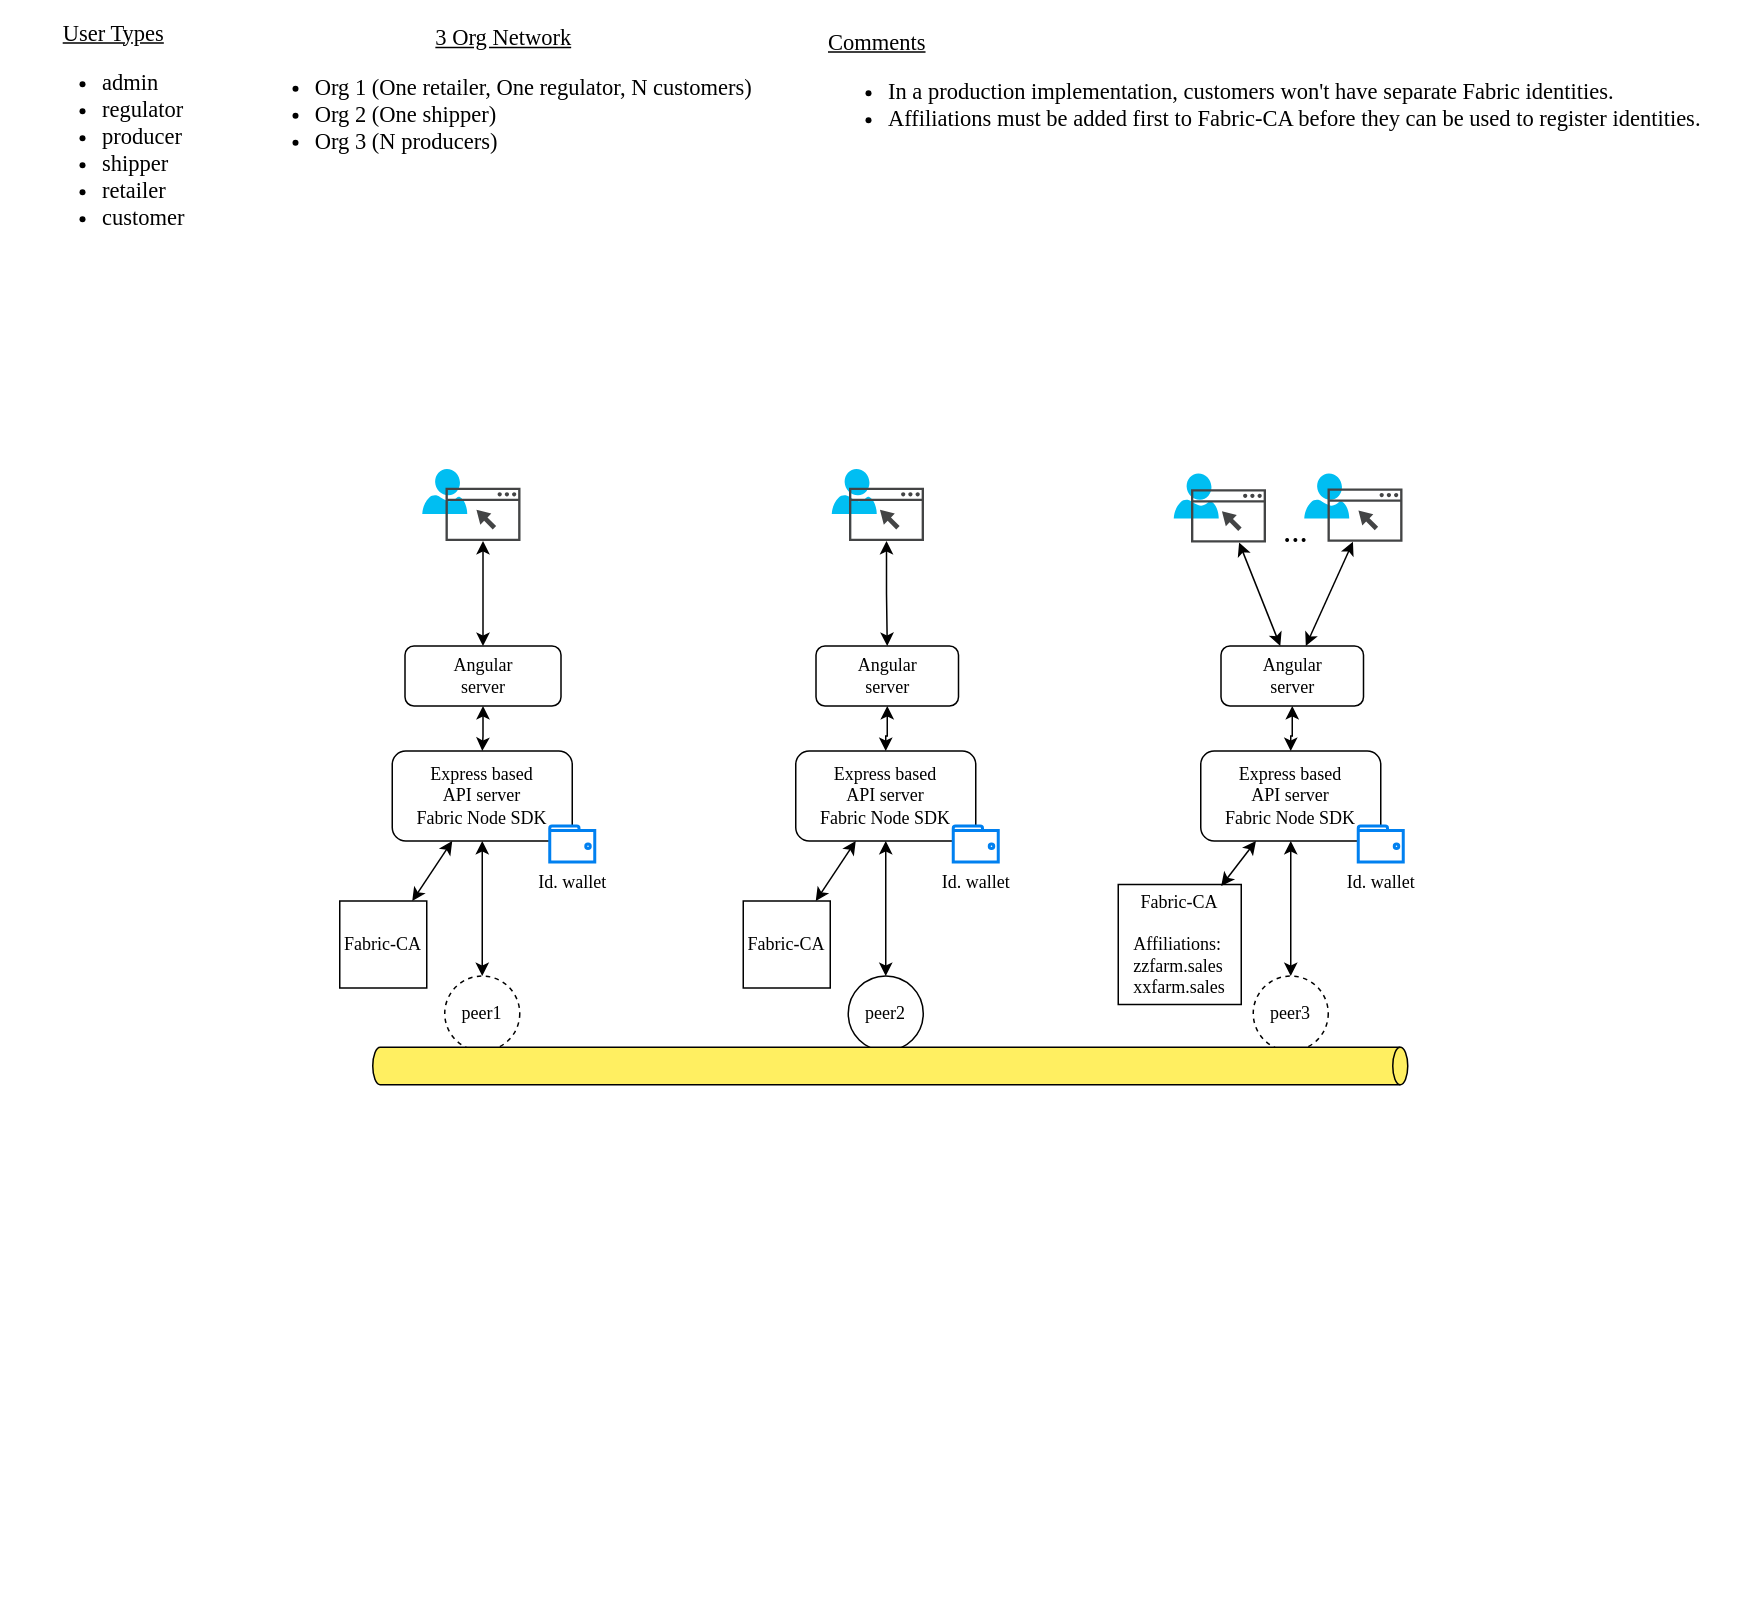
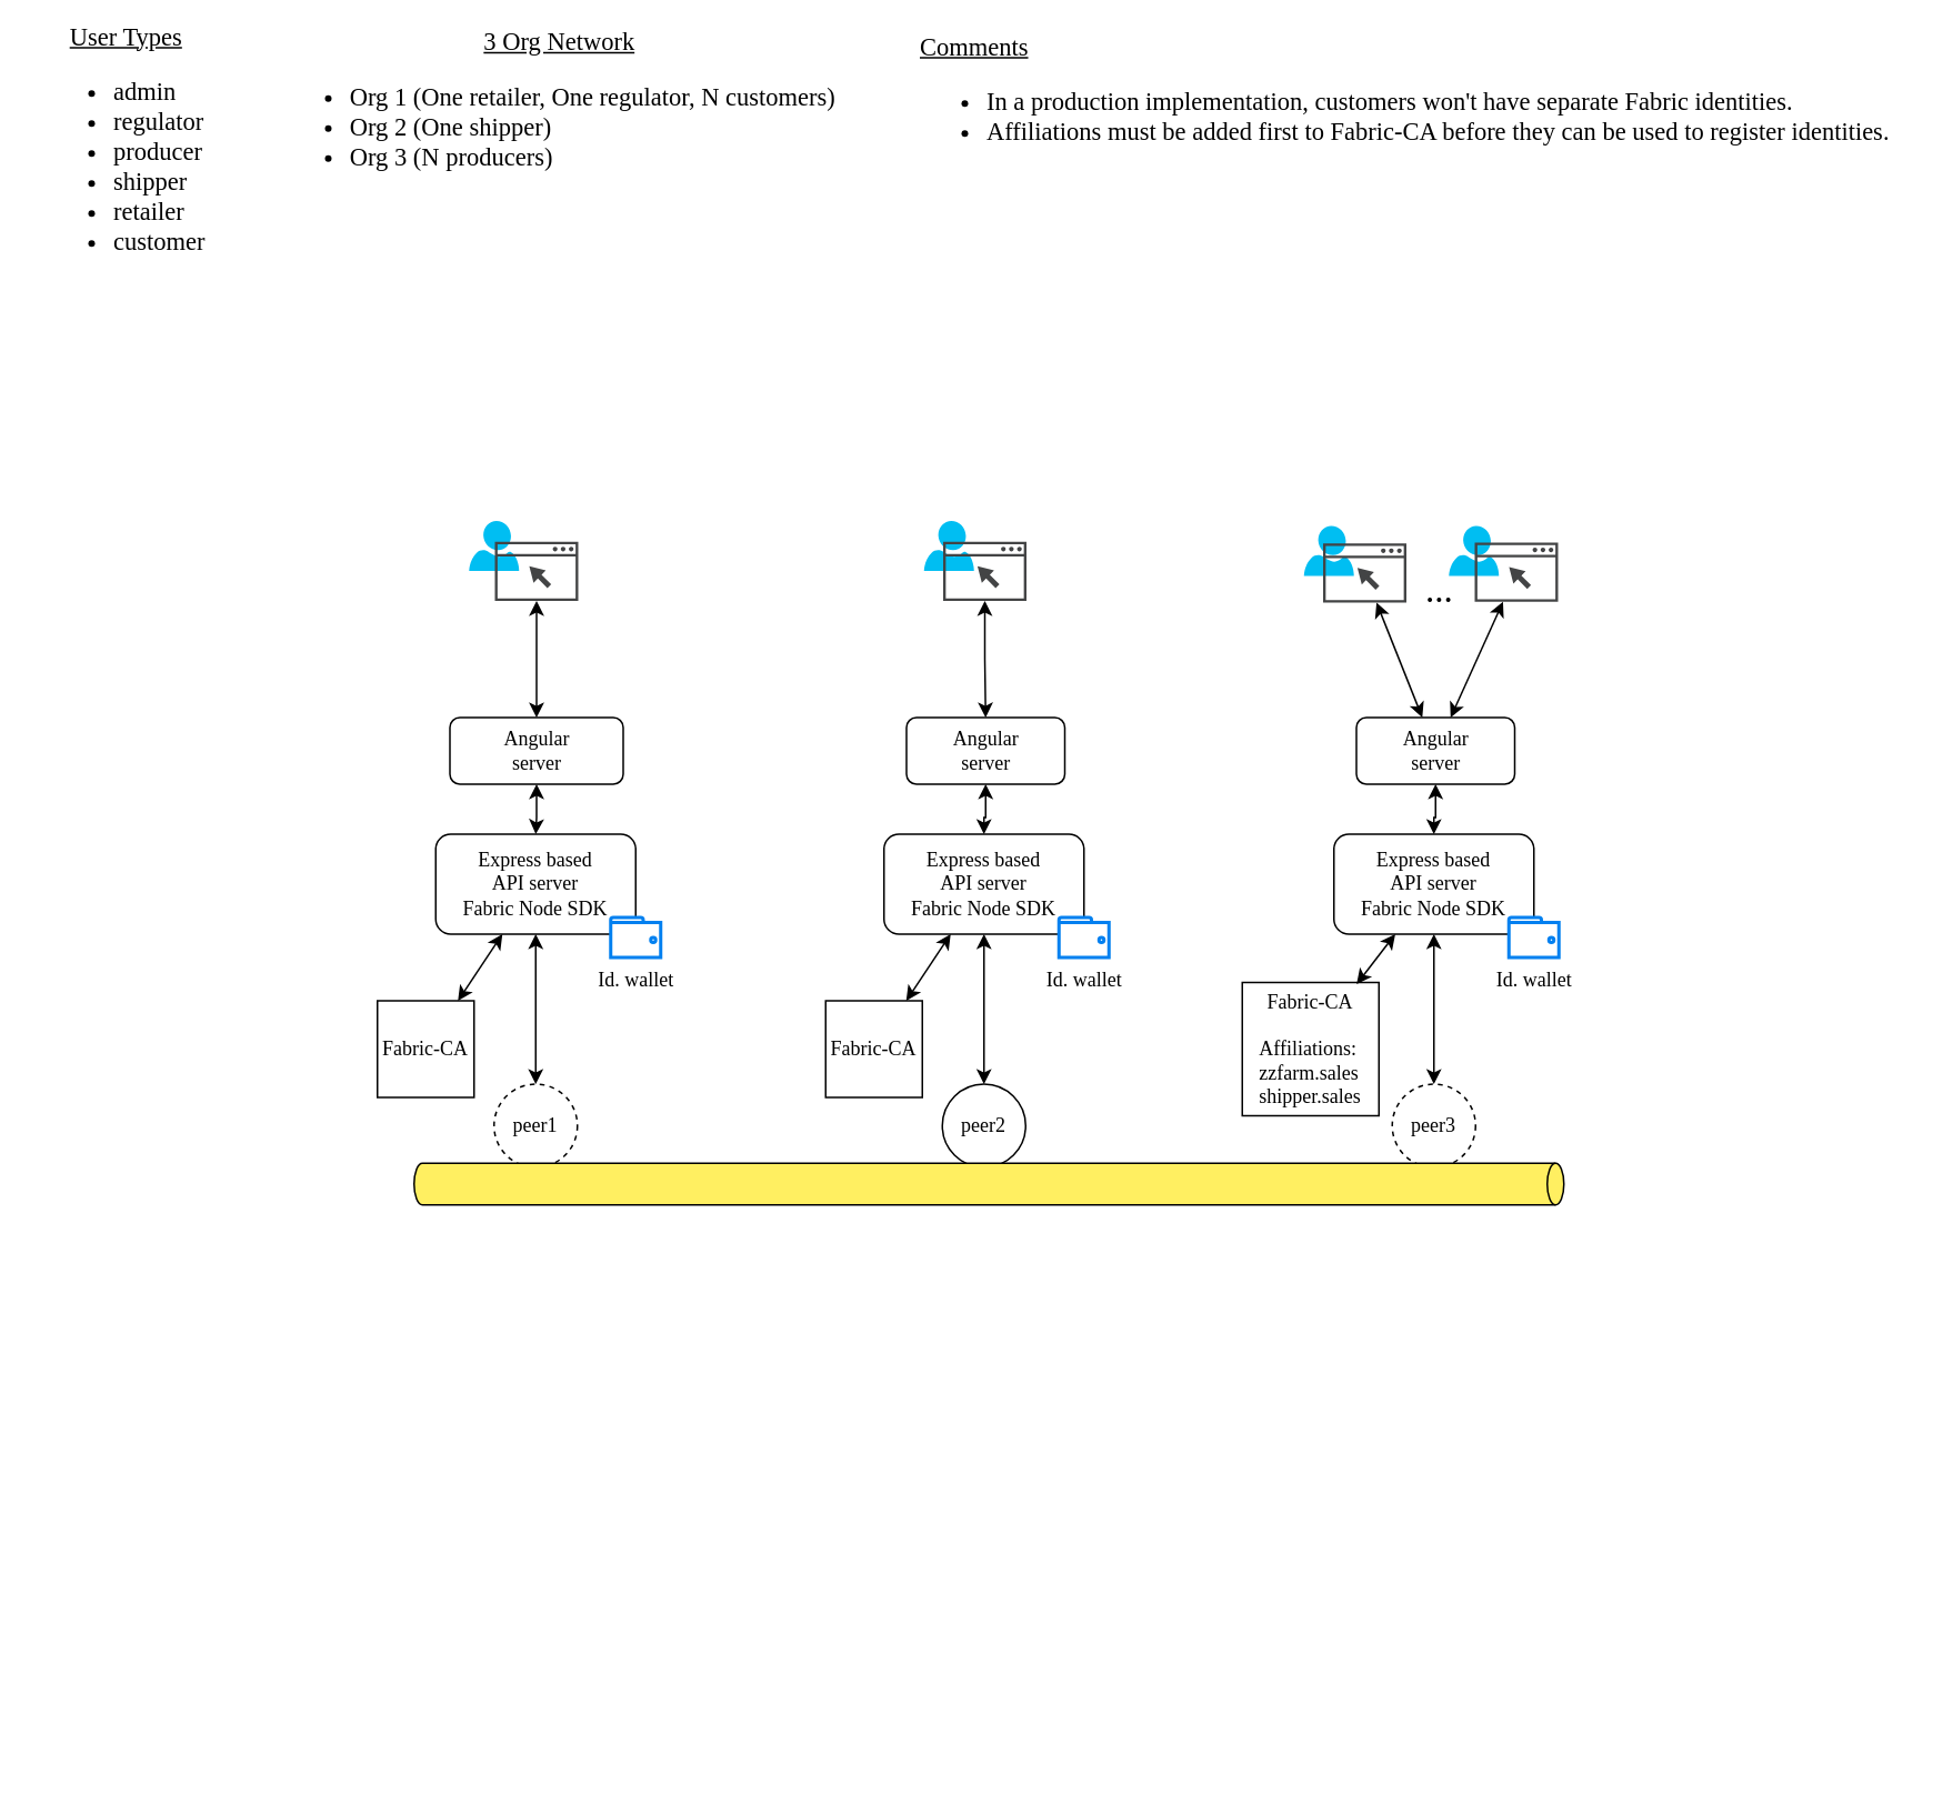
  <mxCell id="0" />
  <mxCell id="1" parent="0" />
  <mxCell id="2" value="peer1" style="ellipse;whiteSpace=wrap;html=1;aspect=fixed;fontFamily=Times New Roman;dashed=1;" vertex="1" parent="1"><mxGeometry x="296" y="650" width="50" height="50" as="geometry" /></mxCell>
  <mxCell id="3" value="" style="edgeStyle=orthogonalEdgeStyle;rounded=0;orthogonalLoop=1;jettySize=auto;html=1;fontFamily=Times New Roman;startArrow=classic;startFill=1;" edge="1" parent="1" source="4" target="2"><mxGeometry relative="1" as="geometry" /></mxCell>
  <mxCell id="4" value="Express based&lt;br&gt;API server&lt;br&gt;Fabric Node SDK" style="rounded=1;whiteSpace=wrap;html=1;fontFamily=Times New Roman;" vertex="1" parent="1"><mxGeometry x="261" y="500" width="120" height="60" as="geometry" /></mxCell>
  <mxCell id="5" value="" style="edgeStyle=orthogonalEdgeStyle;rounded=0;orthogonalLoop=1;jettySize=auto;html=1;fontFamily=Times New Roman;startArrow=classic;startFill=1;" edge="1" parent="1" source="6" target="4"><mxGeometry relative="1" as="geometry" /></mxCell>
  <mxCell id="6" value="Angular&lt;br&gt;server" style="rounded=1;whiteSpace=wrap;html=1;fontFamily=Times New Roman;" vertex="1" parent="1"><mxGeometry x="269.5" y="430" width="104" height="40" as="geometry" /></mxCell>
  <mxCell id="7" value="" style="verticalLabelPosition=bottom;html=1;verticalAlign=top;align=center;strokeColor=none;fillColor=#00BEF2;shape=mxgraph.azure.user;fontFamily=Times New Roman;" vertex="1" parent="1"><mxGeometry x="281" y="312" width="30" height="30" as="geometry" /></mxCell>
  <mxCell id="8" value="" style="edgeStyle=orthogonalEdgeStyle;rounded=0;orthogonalLoop=1;jettySize=auto;html=1;fontFamily=Times New Roman;startArrow=classic;startFill=1;" edge="1" parent="1" source="9" target="6"><mxGeometry relative="1" as="geometry" /></mxCell>
  <mxCell id="9" value="" style="pointerEvents=1;shadow=0;dashed=0;html=1;strokeColor=none;fillColor=#434445;aspect=fixed;labelPosition=center;verticalLabelPosition=bottom;verticalAlign=top;align=center;outlineConnect=0;shape=mxgraph.vvd.web_browser;fontFamily=Times New Roman;" vertex="1" parent="1"><mxGeometry x="296.5" y="324.5" width="50" height="35.5" as="geometry" /></mxCell>
  <mxCell id="10" value="&lt;font style=&quot;font-size: 15px&quot;&gt;&lt;u&gt;User Types&lt;/u&gt;&lt;br&gt;&lt;/font&gt;&lt;div style=&quot;text-align: left ; font-size: 15px&quot;&gt;&lt;ul&gt;&lt;li&gt;&lt;span&gt;&lt;font style=&quot;font-size: 15px&quot;&gt;admin&lt;/font&gt;&lt;/span&gt;&lt;/li&gt;&lt;li&gt;&lt;span&gt;&lt;font style=&quot;font-size: 15px&quot;&gt;regulator&lt;/font&gt;&lt;/span&gt;&lt;/li&gt;&lt;li&gt;&lt;span&gt;&lt;font style=&quot;font-size: 15px&quot;&gt;producer&lt;/font&gt;&lt;/span&gt;&lt;/li&gt;&lt;li&gt;&lt;span&gt;&lt;font style=&quot;font-size: 15px&quot;&gt;shipper&lt;/font&gt;&lt;/span&gt;&lt;/li&gt;&lt;li&gt;&lt;span&gt;&lt;font style=&quot;font-size: 15px&quot;&gt;retailer&lt;/font&gt;&lt;/span&gt;&lt;/li&gt;&lt;li&gt;&lt;span&gt;&lt;font style=&quot;font-size: 15px&quot;&gt;customer&lt;/font&gt;&lt;/span&gt;&lt;/li&gt;&lt;/ul&gt;&lt;/div&gt;" style="text;html=1;align=center;verticalAlign=middle;resizable=0;points=[];autosize=1;fontFamily=Times New Roman;" vertex="1" parent="1"><mxGeometry x="20" y="25" width="110" height="130" as="geometry" /></mxCell>
  <mxCell id="11" value="&lt;font style=&quot;font-size: 15px&quot;&gt;&lt;u&gt;3 Org Network&lt;br&gt;&lt;/u&gt;&lt;/font&gt;&lt;div style=&quot;text-align: left ; font-size: 15px&quot;&gt;&lt;ul&gt;&lt;li&gt;&lt;span&gt;&lt;font style=&quot;font-size: 15px&quot;&gt;Org 1 (One retailer, One regulator, N&amp;nbsp;&lt;/font&gt;&lt;/span&gt;&lt;font&gt;customers)&lt;/font&gt;&lt;/li&gt;&lt;li&gt;Org 2 (One shipper)&lt;/li&gt;&lt;li&gt;Org 3 (N producers)&lt;/li&gt;&lt;/ul&gt;&lt;div&gt;&lt;font&gt;&lt;br&gt;&lt;/font&gt;&lt;/div&gt;&lt;/div&gt;" style="text;html=1;align=center;verticalAlign=middle;resizable=0;points=[];autosize=1;fontFamily=Times New Roman;" vertex="1" parent="1"><mxGeometry x="160" y="20" width="350" height="110" as="geometry" /></mxCell>
  <mxCell id="12" value="&lt;div&gt;&lt;span style=&quot;font-size: 15px&quot;&gt;&lt;u&gt;Comments&lt;/u&gt;&lt;/span&gt;&lt;/div&gt;&lt;font style=&quot;font-size: 15px&quot;&gt;&lt;ul&gt;&lt;li&gt;&lt;font style=&quot;font-size: 15px&quot;&gt;&lt;span&gt;In a production implementation, customers won't have separate Fabric identities.&lt;/span&gt;&lt;/font&gt;&lt;/li&gt;&lt;li&gt;&lt;font style=&quot;font-size: 15px&quot;&gt;Affiliations must be added first to Fabric-CA before they can be used to register identities.&amp;nbsp;&amp;nbsp;&lt;/font&gt;&lt;/li&gt;&lt;/ul&gt;&lt;/font&gt;" style="text;html=1;align=left;verticalAlign=middle;resizable=0;points=[];autosize=1;fontFamily=Times New Roman;" vertex="1" parent="1"><mxGeometry x="550" y="20" width="600" height="80" as="geometry" /></mxCell>
  <mxCell id="13" value="" style="rounded=0;orthogonalLoop=1;jettySize=auto;html=1;fontFamily=Times New Roman;startArrow=classic;startFill=1;" edge="1" parent="1" source="14" target="4"><mxGeometry relative="1" as="geometry" /></mxCell>
  <mxCell id="14" value="&lt;div style=&quot;text-align: left&quot;&gt;&lt;span&gt;Fabric-CA&lt;/span&gt;&lt;/div&gt;&lt;div style=&quot;text-align: left&quot;&gt;&lt;/div&gt;" style="whiteSpace=wrap;html=1;aspect=fixed;fontFamily=Times New Roman;" vertex="1" parent="1"><mxGeometry x="226" y="600" width="58" height="58" as="geometry" /></mxCell>
  <mxCell id="15" value="Id. wallet" style="html=1;verticalLabelPosition=bottom;align=center;labelBackgroundColor=#ffffff;verticalAlign=top;strokeWidth=2;strokeColor=#0080F0;shadow=0;dashed=0;shape=mxgraph.ios7.icons.wallet;fontFamily=Times New Roman;" vertex="1" parent="1"><mxGeometry x="366" y="550" width="30" height="24" as="geometry" /></mxCell>
  <mxCell id="16" value="Channel 1" style="text;html=1;align=center;verticalAlign=middle;resizable=0;points=[];autosize=1;fontFamily=Times New Roman;" vertex="1" parent="1"><mxGeometry x="555" y="700" width="60" height="20" as="geometry" /></mxCell>
  <mxCell id="17" value="peer2" style="ellipse;whiteSpace=wrap;html=1;aspect=fixed;fontFamily=Times New Roman;" vertex="1" parent="1"><mxGeometry x="565" y="650" width="50" height="50" as="geometry" /></mxCell>
  <mxCell id="18" value="" style="edgeStyle=orthogonalEdgeStyle;rounded=0;orthogonalLoop=1;jettySize=auto;html=1;fontFamily=Times New Roman;startArrow=classic;startFill=1;" edge="1" parent="1" source="19" target="17"><mxGeometry relative="1" as="geometry" /></mxCell>
  <mxCell id="19" value="Express based&lt;br&gt;API server&lt;br&gt;Fabric Node SDK" style="rounded=1;whiteSpace=wrap;html=1;fontFamily=Times New Roman;" vertex="1" parent="1"><mxGeometry x="530" y="500" width="120" height="60" as="geometry" /></mxCell>
  <mxCell id="20" value="" style="edgeStyle=orthogonalEdgeStyle;rounded=0;orthogonalLoop=1;jettySize=auto;html=1;fontFamily=Times New Roman;startArrow=classic;startFill=1;" edge="1" parent="1" source="21" target="19"><mxGeometry relative="1" as="geometry" /></mxCell>
  <mxCell id="21" value="Angular&lt;br&gt;server" style="rounded=1;whiteSpace=wrap;html=1;fontFamily=Times New Roman;" vertex="1" parent="1"><mxGeometry x="543.5" y="430" width="95" height="40" as="geometry" /></mxCell>
  <mxCell id="22" value="" style="verticalLabelPosition=bottom;html=1;verticalAlign=top;align=center;strokeColor=none;fillColor=#00BEF2;shape=mxgraph.azure.user;fontFamily=Times New Roman;" vertex="1" parent="1"><mxGeometry x="554" y="312" width="30" height="30" as="geometry" /></mxCell>
  <mxCell id="23" value="" style="edgeStyle=orthogonalEdgeStyle;rounded=0;orthogonalLoop=1;jettySize=auto;html=1;fontFamily=Times New Roman;startArrow=classic;startFill=1;" edge="1" parent="1" source="24" target="21"><mxGeometry relative="1" as="geometry" /></mxCell>
  <mxCell id="24" value="" style="pointerEvents=1;shadow=0;dashed=0;html=1;strokeColor=none;fillColor=#434445;aspect=fixed;labelPosition=center;verticalLabelPosition=bottom;verticalAlign=top;align=center;outlineConnect=0;shape=mxgraph.vvd.web_browser;fontFamily=Times New Roman;" vertex="1" parent="1"><mxGeometry x="565.5" y="324.5" width="50" height="35.5" as="geometry" /></mxCell>
  <mxCell id="25" value="" style="rounded=0;orthogonalLoop=1;jettySize=auto;html=1;fontFamily=Times New Roman;startArrow=classic;startFill=1;" edge="1" parent="1" source="26" target="19"><mxGeometry relative="1" as="geometry" /></mxCell>
  <mxCell id="26" value="&lt;div style=&quot;text-align: left&quot;&gt;&lt;span&gt;Fabric-CA&lt;/span&gt;&lt;/div&gt;&lt;div style=&quot;text-align: left&quot;&gt;&lt;/div&gt;" style="whiteSpace=wrap;html=1;aspect=fixed;fontFamily=Times New Roman;" vertex="1" parent="1"><mxGeometry x="495" y="600" width="58" height="58" as="geometry" /></mxCell>
  <mxCell id="27" value="Id. wallet" style="html=1;verticalLabelPosition=bottom;align=center;labelBackgroundColor=#ffffff;verticalAlign=top;strokeWidth=2;strokeColor=#0080F0;shadow=0;dashed=0;shape=mxgraph.ios7.icons.wallet;fontFamily=Times New Roman;" vertex="1" parent="1"><mxGeometry x="635" y="550" width="30" height="24" as="geometry" /></mxCell>
  <mxCell id="28" value="peer3" style="ellipse;whiteSpace=wrap;html=1;aspect=fixed;fontFamily=Times New Roman;dashed=1;" vertex="1" parent="1"><mxGeometry x="835" y="650" width="50" height="50" as="geometry" /></mxCell>
  <mxCell id="29" value="" style="edgeStyle=orthogonalEdgeStyle;rounded=0;orthogonalLoop=1;jettySize=auto;html=1;fontFamily=Times New Roman;startArrow=classic;startFill=1;" edge="1" parent="1" source="30" target="28"><mxGeometry relative="1" as="geometry" /></mxCell>
  <mxCell id="30" value="Express based&lt;br&gt;API server&lt;br&gt;Fabric Node SDK" style="rounded=1;whiteSpace=wrap;html=1;fontFamily=Times New Roman;" vertex="1" parent="1"><mxGeometry x="800" y="500" width="120" height="60" as="geometry" /></mxCell>
  <mxCell id="31" value="" style="edgeStyle=orthogonalEdgeStyle;rounded=0;orthogonalLoop=1;jettySize=auto;html=1;fontFamily=Times New Roman;startArrow=classic;startFill=1;" edge="1" parent="1" source="33" target="30"><mxGeometry relative="1" as="geometry" /></mxCell>
  <mxCell id="32" value="" style="edgeStyle=none;rounded=0;orthogonalLoop=1;jettySize=auto;html=1;startArrow=classic;startFill=1;strokeColor=#000000;fontFamily=Times New Roman;" edge="1" parent="1" source="33" target="41"><mxGeometry relative="1" as="geometry"><mxPoint x="988.5" y="450" as="targetPoint" /></mxGeometry></mxCell>
  <mxCell id="33" value="Angular&lt;br&gt;server" style="rounded=1;whiteSpace=wrap;html=1;fontFamily=Times New Roman;" vertex="1" parent="1"><mxGeometry x="813.5" y="430" width="95" height="40" as="geometry" /></mxCell>
  <mxCell id="34" value="" style="verticalLabelPosition=bottom;html=1;verticalAlign=top;align=center;strokeColor=none;fillColor=#00BEF2;shape=mxgraph.azure.user;fontFamily=Times New Roman;" vertex="1" parent="1"><mxGeometry x="782" y="315" width="30" height="30" as="geometry" /></mxCell>
  <mxCell id="35" value="" style="rounded=0;orthogonalLoop=1;jettySize=auto;html=1;fontFamily=Times New Roman;startArrow=classic;startFill=1;" edge="1" parent="1" source="36" target="33"><mxGeometry relative="1" as="geometry" /></mxCell>
  <mxCell id="36" value="" style="pointerEvents=1;shadow=0;dashed=0;html=1;strokeColor=none;fillColor=#434445;aspect=fixed;labelPosition=center;verticalLabelPosition=bottom;verticalAlign=top;align=center;outlineConnect=0;shape=mxgraph.vvd.web_browser;fontFamily=Times New Roman;" vertex="1" parent="1"><mxGeometry x="793.5" y="325.5" width="50" height="35.5" as="geometry" /></mxCell>
  <mxCell id="37" value="" style="rounded=0;orthogonalLoop=1;jettySize=auto;html=1;fontFamily=Times New Roman;startArrow=classic;startFill=1;" edge="1" parent="1" target="30"><mxGeometry relative="1" as="geometry"><mxPoint x="813.636" y="590" as="sourcePoint" /></mxGeometry></mxCell>
  <mxCell id="38" value="Id. wallet" style="html=1;verticalLabelPosition=bottom;align=center;labelBackgroundColor=#ffffff;verticalAlign=top;strokeWidth=2;strokeColor=#0080F0;shadow=0;dashed=0;shape=mxgraph.ios7.icons.wallet;fontFamily=Times New Roman;" vertex="1" parent="1"><mxGeometry x="905" y="550" width="30" height="24" as="geometry" /></mxCell>
- <mxCell id="39" value="&lt;div&gt;Fabric-CA&lt;/div&gt;&lt;div&gt;&lt;br&gt;&lt;/div&gt;&lt;div style=&quot;text-align: left&quot;&gt;&lt;span style=&quot;text-align: center&quot;&gt;Affiliations:&lt;/span&gt;&lt;br style=&quot;text-align: center&quot;&gt;&lt;span&gt;zzfarm.sales&lt;/span&gt;&lt;br&gt;&lt;span&gt;xxfarm.sales&lt;/span&gt;&lt;br&gt;&lt;/div&gt;" style="rounded=0;whiteSpace=wrap;html=1;fontFamily=Times New Roman;fillColor=none;" vertex="1" parent="1"><mxGeometry x="745" y="589" width="82" height="80" as="geometry" /></mxCell>
+ <mxCell id="39" value="&lt;div&gt;Fabric-CA&lt;/div&gt;&lt;div&gt;&lt;br&gt;&lt;/div&gt;&lt;div style=&quot;text-align: left&quot;&gt;&lt;span style=&quot;text-align: center&quot;&gt;Affiliations:&lt;/span&gt;&lt;br style=&quot;text-align: center&quot;&gt;&lt;span&gt;zzfarm.sales&lt;/span&gt;&lt;br&gt;&lt;span&gt;shipper.sales&lt;/span&gt;&lt;br&gt;&lt;/div&gt;" style="rounded=0;whiteSpace=wrap;html=1;fontFamily=Times New Roman;fillColor=none;" vertex="1" parent="1"><mxGeometry x="745" y="589" width="82" height="80" as="geometry" /></mxCell>
  <mxCell id="40" value="" style="verticalLabelPosition=bottom;html=1;verticalAlign=top;align=center;strokeColor=none;fillColor=#00BEF2;shape=mxgraph.azure.user;fontFamily=Times New Roman;" vertex="1" parent="1"><mxGeometry x="869" y="315" width="30" height="30" as="geometry" /></mxCell>
  <mxCell id="41" value="" style="pointerEvents=1;shadow=0;dashed=0;html=1;strokeColor=none;fillColor=#434445;aspect=fixed;labelPosition=center;verticalLabelPosition=bottom;verticalAlign=top;align=center;outlineConnect=0;shape=mxgraph.vvd.web_browser;fontFamily=Times New Roman;" vertex="1" parent="1"><mxGeometry x="884.5" y="325" width="50" height="35.5" as="geometry" /></mxCell>
  <mxCell id="42" value="&lt;font style=&quot;font-size: 22px&quot;&gt;...&lt;/font&gt;" style="text;html=1;align=center;verticalAlign=middle;resizable=0;points=[];autosize=1;fontFamily=Times New Roman;" vertex="1" parent="1"><mxGeometry x="849" y="343" width="27" height="21" as="geometry" /></mxCell>
  <mxCell id="43" value="" style="shape=cylinder3;whiteSpace=wrap;html=1;boundedLbl=1;backgroundOutline=1;size=5;fontFamily=Times New Roman;rotation=90;fillColor=#FFEF61;" vertex="1" parent="1"><mxGeometry x="580.5" y="365" width="25" height="690" as="geometry" /></mxCell>
